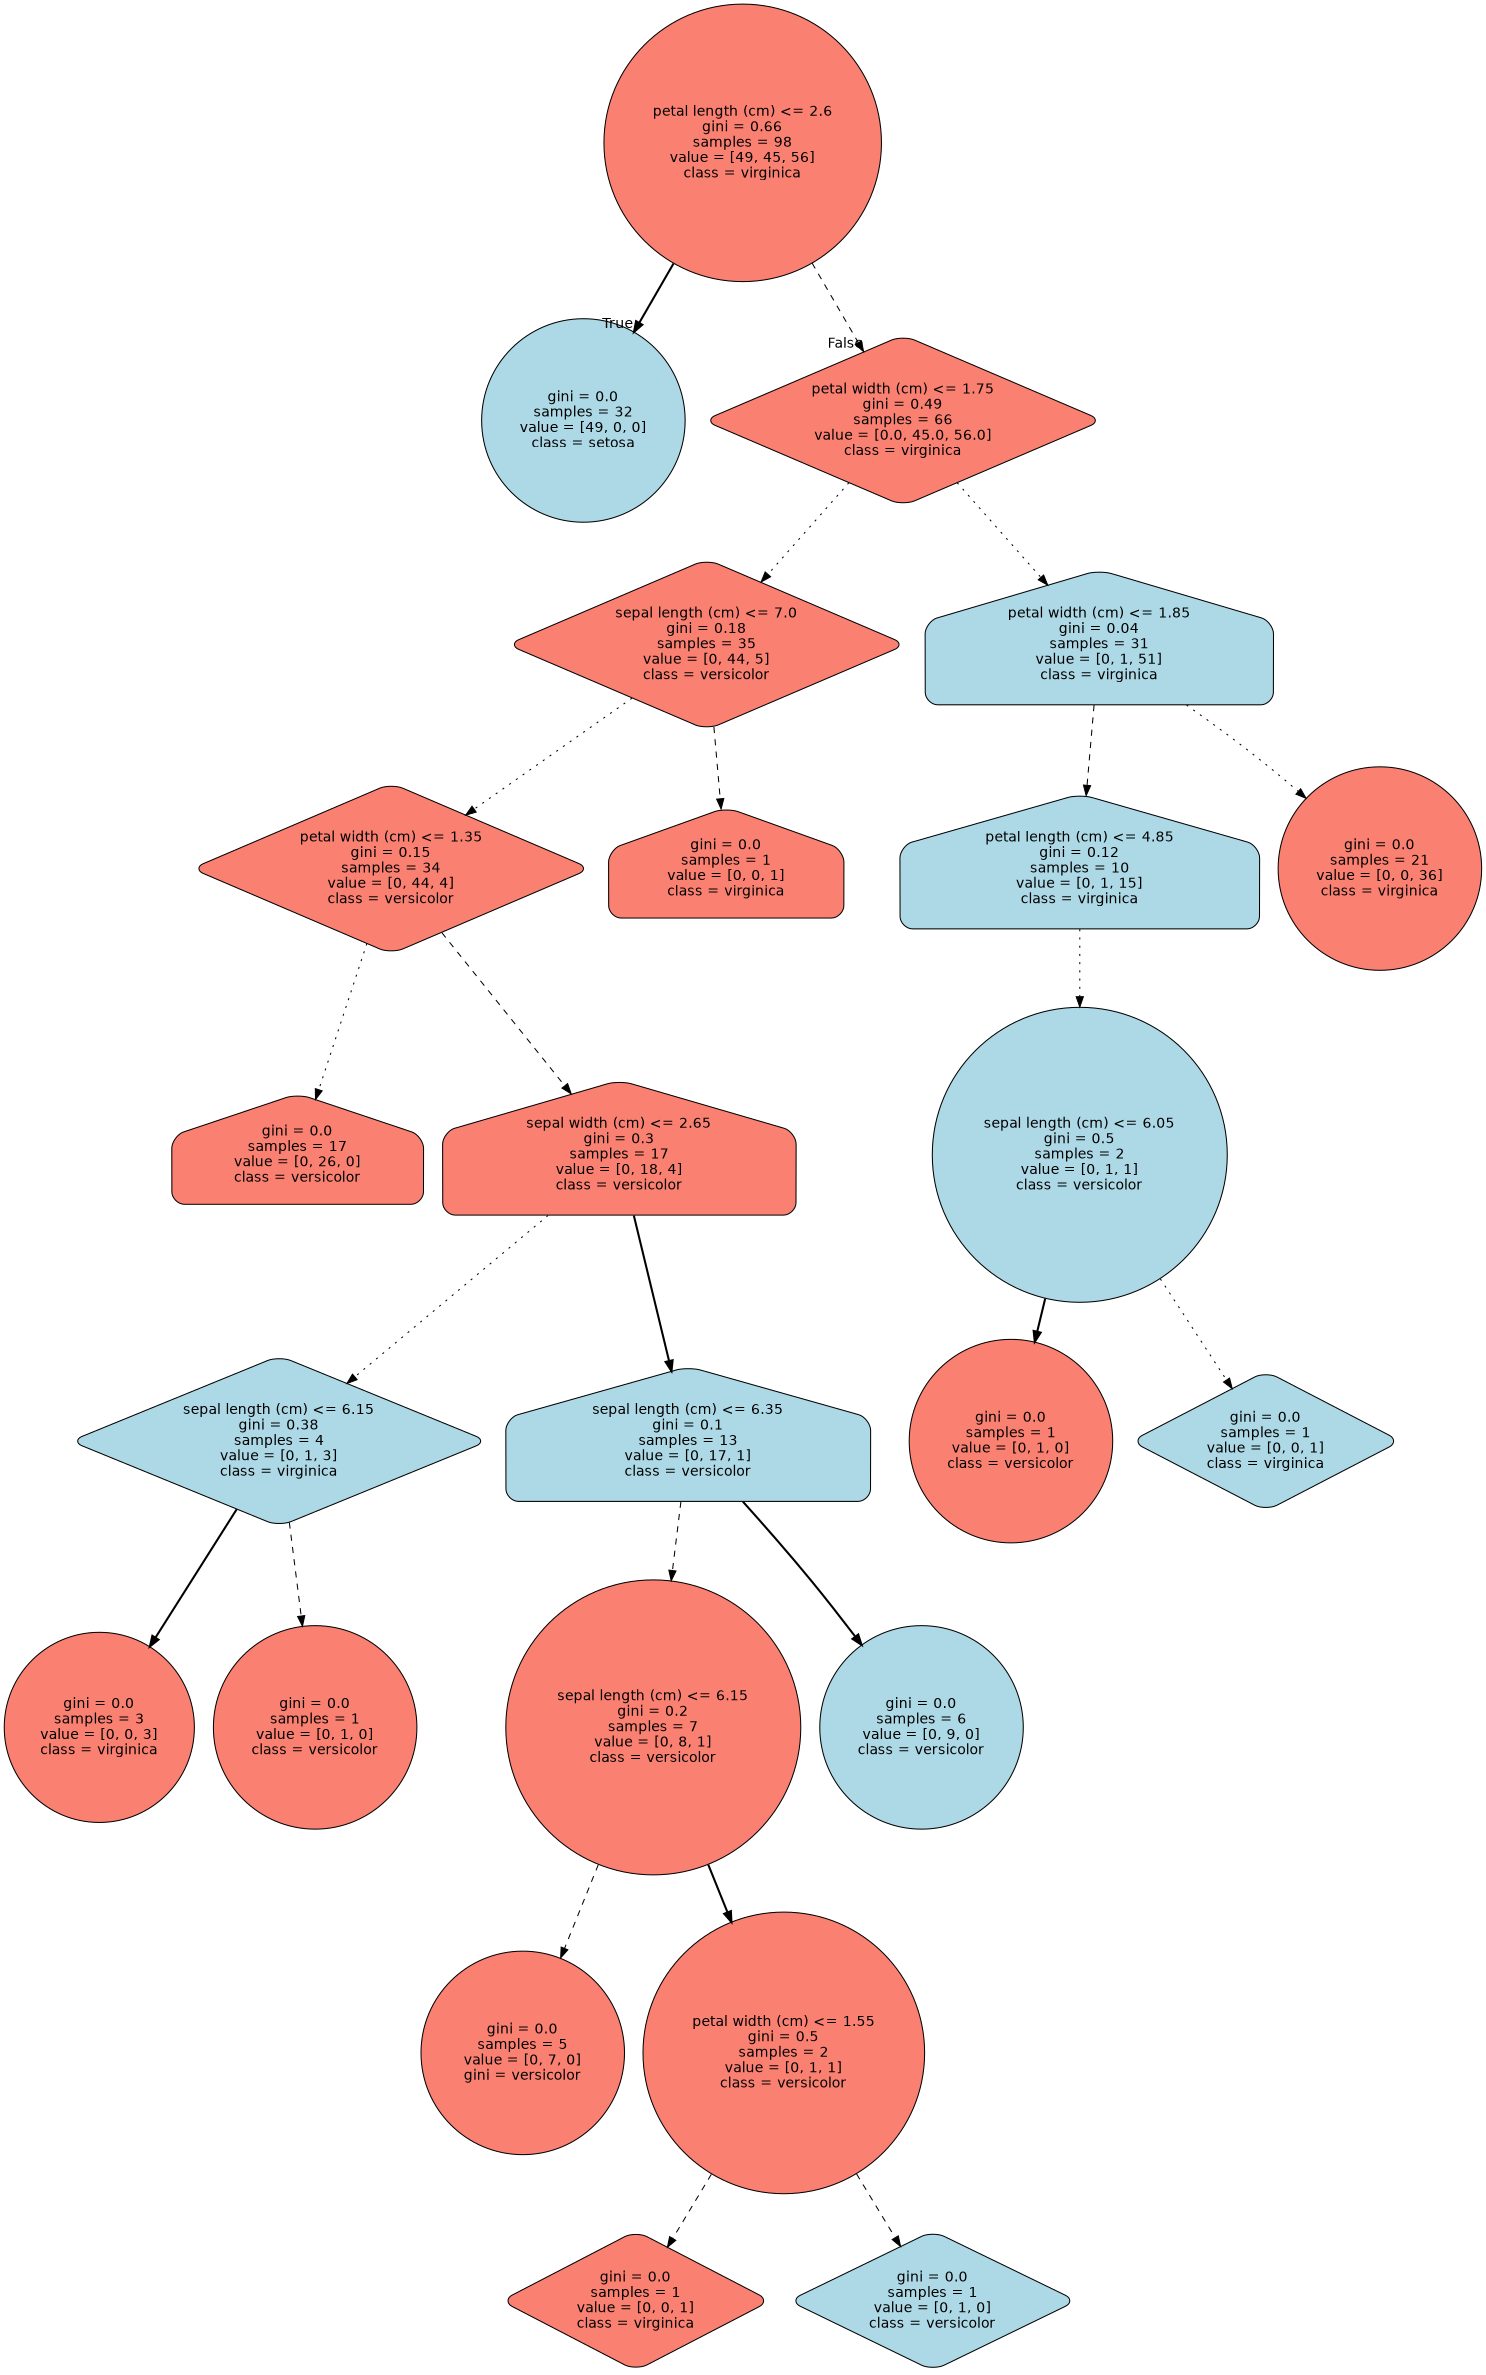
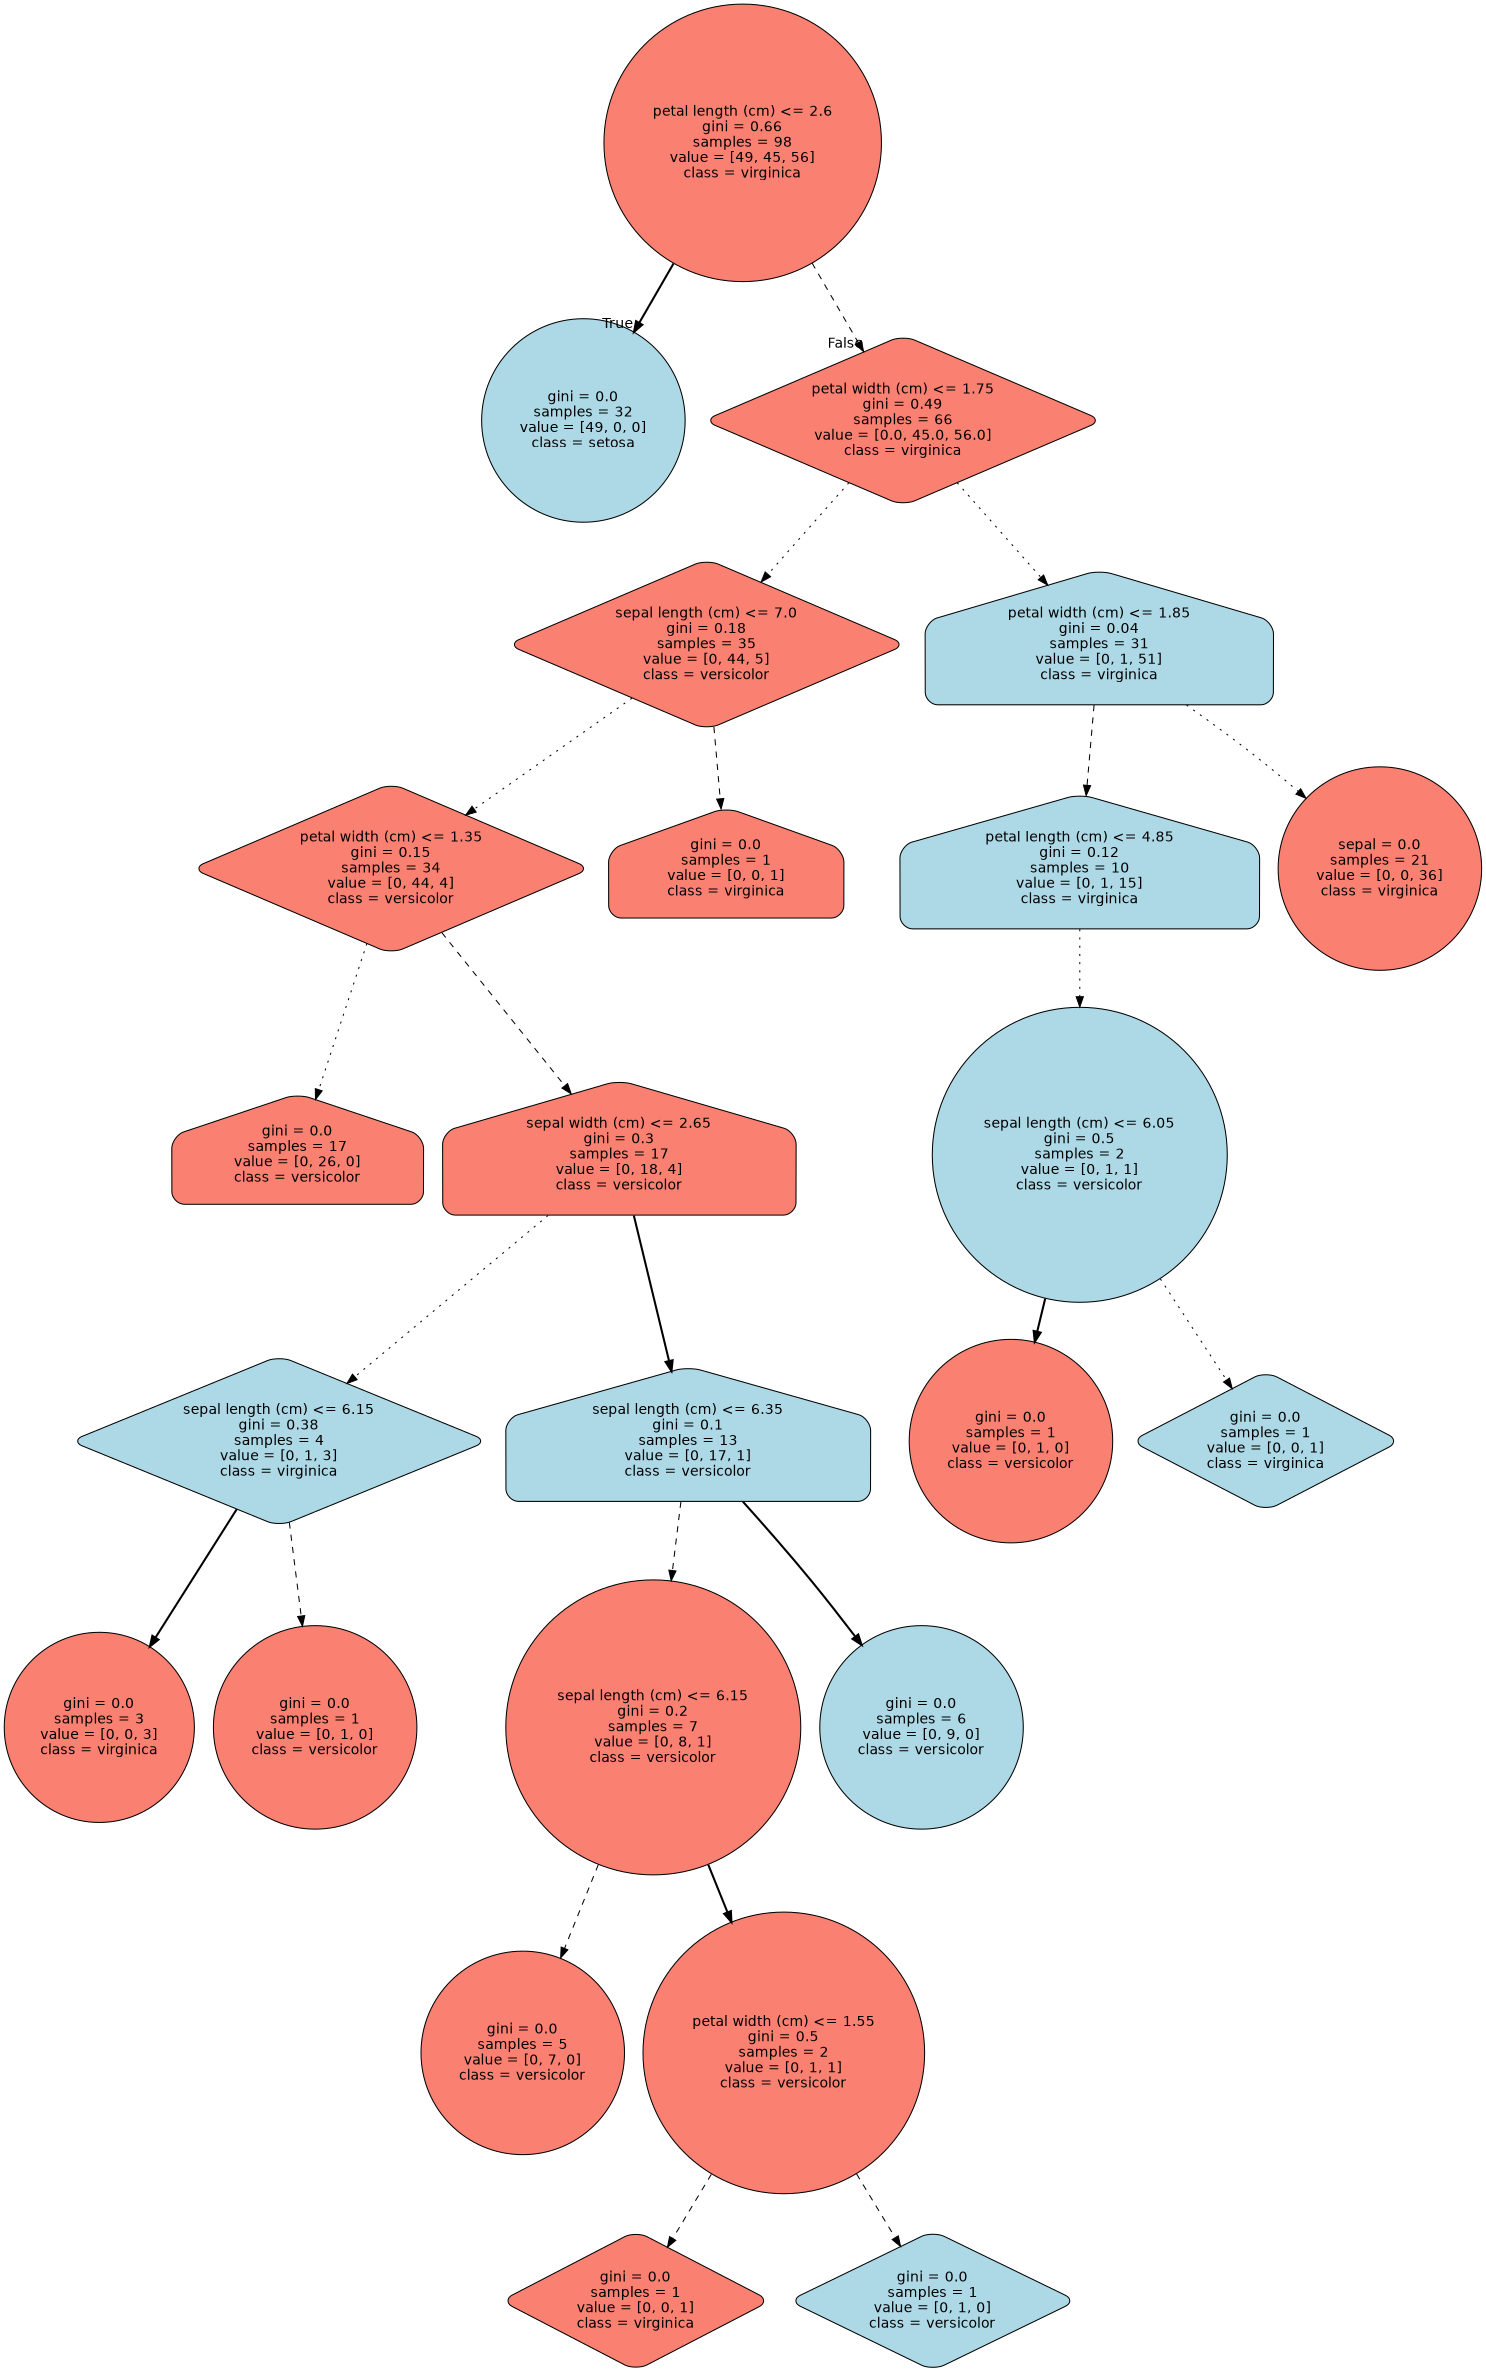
  digraph {
    node [color=black fillcolor=salmon fontname=helvetica shape=circle style="filled, rounded"]
    edge [fontname=helvetica style=dashed]
    n1 [label="petal length (cm) <= 2.6\ngini = 0.66\nsamples = 98\nvalue = [49, 45, 56]\nclass = virginica"]
    n2 [fillcolor=lightblue label="gini = 0.0\nsamples = 32\nvalue = [49, 0, 0]\nclass = setosa"]
    n3 [label="petal width (cm) <= 1.75\ngini = 0.49\nsamples = 66\nvalue = [0.0, 45.0, 56.0]\nclass = virginica" shape=diamond]
    n4 [label="sepal length (cm) <= 7.0\ngini = 0.18\nsamples = 35\nvalue = [0, 44, 5]\nclass = versicolor" shape=diamond]
    n5 [fillcolor=lightblue label="petal width (cm) <= 1.85\ngini = 0.04\nsamples = 31\nvalue = [0, 1, 51]\nclass = virginica" shape=house]
    n6 [label="petal width (cm) <= 1.35\ngini = 0.15\nsamples = 34\nvalue = [0, 44, 4]\nclass = versicolor" shape=diamond]
    n7 [label="gini = 0.0\nsamples = 1\nvalue = [0, 0, 1]\nclass = virginica" shape=house]
    n8 [fillcolor=lightblue label="petal length (cm) <= 4.85\ngini = 0.12\nsamples = 10\nvalue = [0, 1, 15]\nclass = virginica" shape=house]
-   n9 [label="gini = 0.0\nsamples = 21\nvalue = [0, 0, 36]\nclass = virginica"]
+   n9 [label="sepal = 0.0\nsamples = 21\nvalue = [0, 0, 36]\nclass = virginica"]
    n10 [label="gini = 0.0\nsamples = 17\nvalue = [0, 26, 0]\nclass = versicolor" shape=house]
    n11 [label="sepal width (cm) <= 2.65\ngini = 0.3\nsamples = 17\nvalue = [0, 18, 4]\nclass = versicolor" shape=house]
    n12 [fillcolor=lightblue label="sepal length (cm) <= 6.15\ngini = 0.38\nsamples = 4\nvalue = [0, 1, 3]\nclass = virginica" shape=diamond]
    n13 [fillcolor=lightblue label="sepal length (cm) <= 6.35\ngini = 0.1\nsamples = 13\nvalue = [0, 17, 1]\nclass = versicolor" shape=house]
    n14 [label="gini = 0.0\nsamples = 3\nvalue = [0, 0, 3]\nclass = virginica"]
    n15 [label="gini = 0.0\nsamples = 1\nvalue = [0, 1, 0]\nclass = versicolor"]
    n16 [label="sepal length (cm) <= 6.15\ngini = 0.2\nsamples = 7\nvalue = [0, 8, 1]\nclass = versicolor"]
    n17 [fillcolor=lightblue label="gini = 0.0\nsamples = 6\nvalue = [0, 9, 0]\nclass = versicolor"]
-   n18 [label="gini = 0.0\nsamples = 5\nvalue = [0, 7, 0]\ngini = versicolor"]
+   n18 [label="gini = 0.0\nsamples = 5\nvalue = [0, 7, 0]\nclass = versicolor"]
    n19 [label="petal width (cm) <= 1.55\ngini = 0.5\nsamples = 2\nvalue = [0, 1, 1]\nclass = versicolor"]
    n20 [label="gini = 0.0\nsamples = 1\nvalue = [0, 0, 1]\nclass = virginica" shape=diamond]
    n21 [fillcolor=lightblue label="gini = 0.0\nsamples = 1\nvalue = [0, 1, 0]\nclass = versicolor" shape=diamond]
    n22 [fillcolor=lightblue label="sepal length (cm) <= 6.05\ngini = 0.5\nsamples = 2\nvalue = [0, 1, 1]\nclass = versicolor"]
    n23 [label="gini = 0.0\nsamples = 1\nvalue = [0, 1, 0]\nclass = versicolor"]
    n24 [fillcolor=lightblue label="gini = 0.0\nsamples = 1\nvalue = [0, 0, 1]\nclass = virginica" shape=diamond]
    n1 -> n2 [headlabel=True labelangle=45 labeldistance=2.5 style=bold]
    n1 -> n3 [headlabel=False labelangle=-45 labeldistance=2.5]
    n3 -> n4 [style=dotted]
    n3 -> n5 [style=dotted]
    n4 -> n6 [style=dotted]
    n4 -> n7
    n5 -> n8
    n5 -> n9 [style=dotted]
    n6 -> n10 [style=dotted]
    n6 -> n11
    n8 -> n22 [style=dotted]
    n11 -> n12 [style=dotted]
    n11 -> n13 [style=bold]
    n12 -> n14 [style=bold]
    n12 -> n15
    n13 -> n16
    n13 -> n17 [style=bold]
    n16 -> n18
    n16 -> n19 [style=bold]
    n19 -> n20
    n19 -> n21
    n22 -> n23 [style=bold]
    n22 -> n24 [style=dotted]
  }
